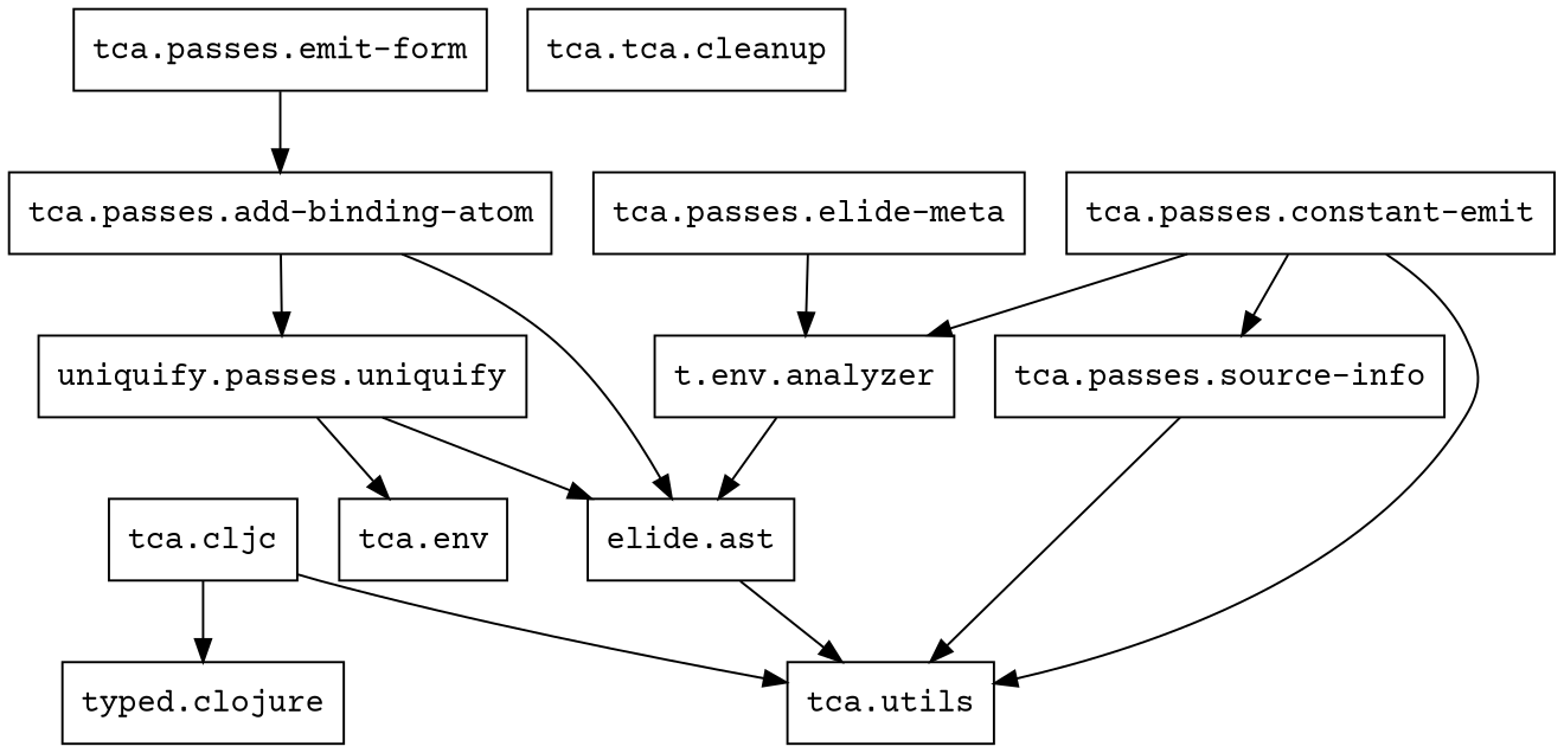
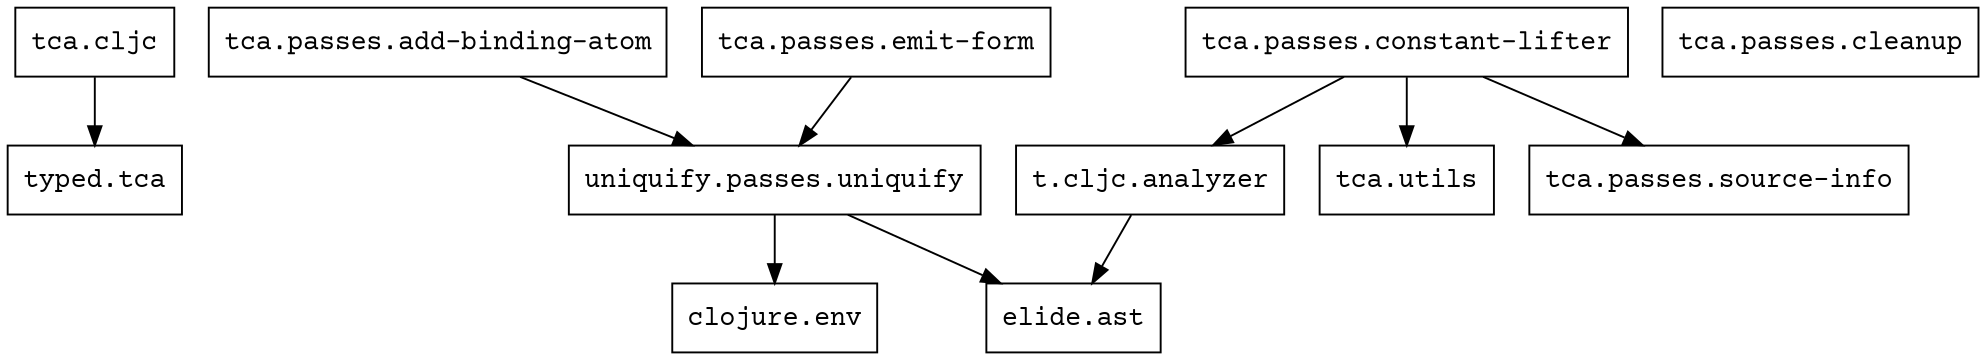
  strict digraph {
    fontname="Courier Prime"
    rankdir=TB
    node [fontname="Courier Prime" shape=box]
    edge [fontname="Courier Prime"]
-   "typed.clojure"
-   "t.cljc.analyzer" [label="t.env.analyzer"]
+   "typed.clojure" [label="typed.tca"]
+   "t.cljc.analyzer"
    n3 [label="elide.ast"]
    "tca.utils"
-   "tca.env"
+   "tca.env" [label="clojure.env"]
    n6 [label="tca.cljc"]
    "tca.passes.add-binding-atom"
    n8 [label="uniquify.passes.uniquify"]
-   "tca.passes.cleanup" [label="tca.tca.cleanup"]
-   "tca.passes.constant-lifter" [label="tca.passes.constant-emit"]
-   "tca.passes.elide-meta"
+   "tca.passes.cleanup"
+   "tca.passes.constant-lifter"
    "tca.passes.source-info"
    "tca.passes.emit-form"
    subgraph sub_1 {
      "typed.clojure"
      "t.cljc.analyzer"
      n3
      "tca.utils"
      "tca.env"
      n6
      "tca.passes.add-binding-atom"
      n8
      "tca.passes.cleanup"
      "tca.passes.constant-lifter"
-     "tca.passes.elide-meta"
      "tca.passes.source-info"
      "tca.passes.emit-form"
    }
    "t.cljc.analyzer" -> n3
-   n3 -> "tca.utils"
    n6 -> "typed.clojure"
-   n6 -> "tca.utils"
-   "tca.passes.add-binding-atom" -> n3
    "tca.passes.add-binding-atom" -> n8
    n8 -> n3
    n8 -> "tca.env"
    "tca.passes.constant-lifter" -> "t.cljc.analyzer"
    "tca.passes.constant-lifter" -> "tca.utils"
    "tca.passes.constant-lifter" -> "tca.passes.source-info"
-   "tca.passes.elide-meta" -> "t.cljc.analyzer"
-   "tca.passes.source-info" -> "tca.utils"
-   "tca.passes.emit-form" -> "tca.passes.add-binding-atom"
+   "tca.passes.emit-form" -> n8
  }
